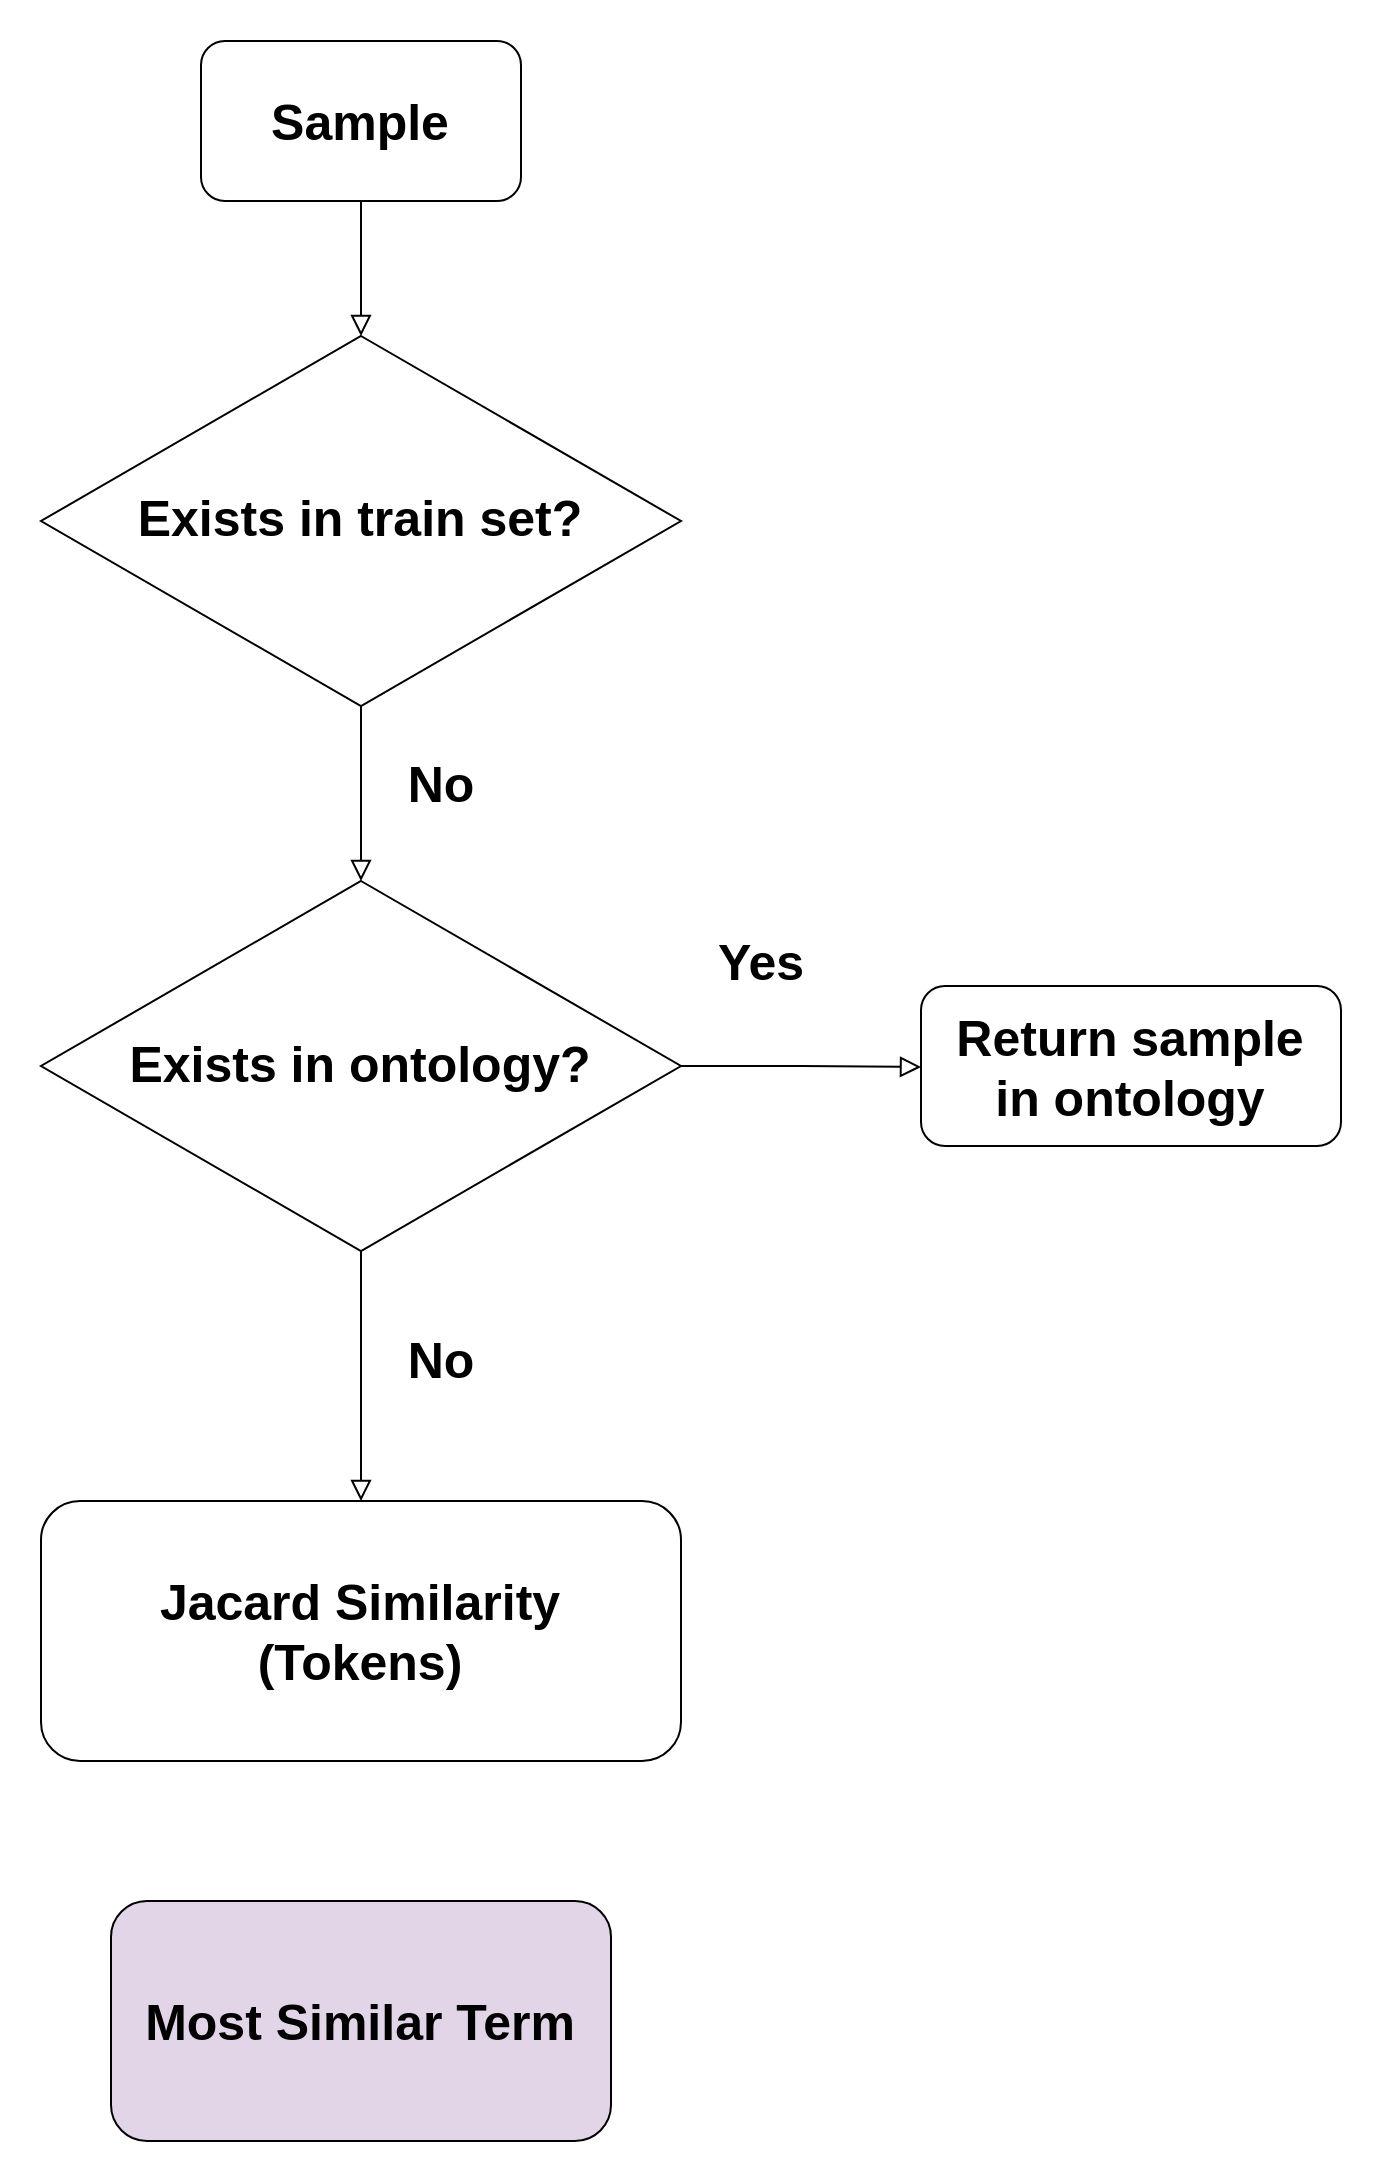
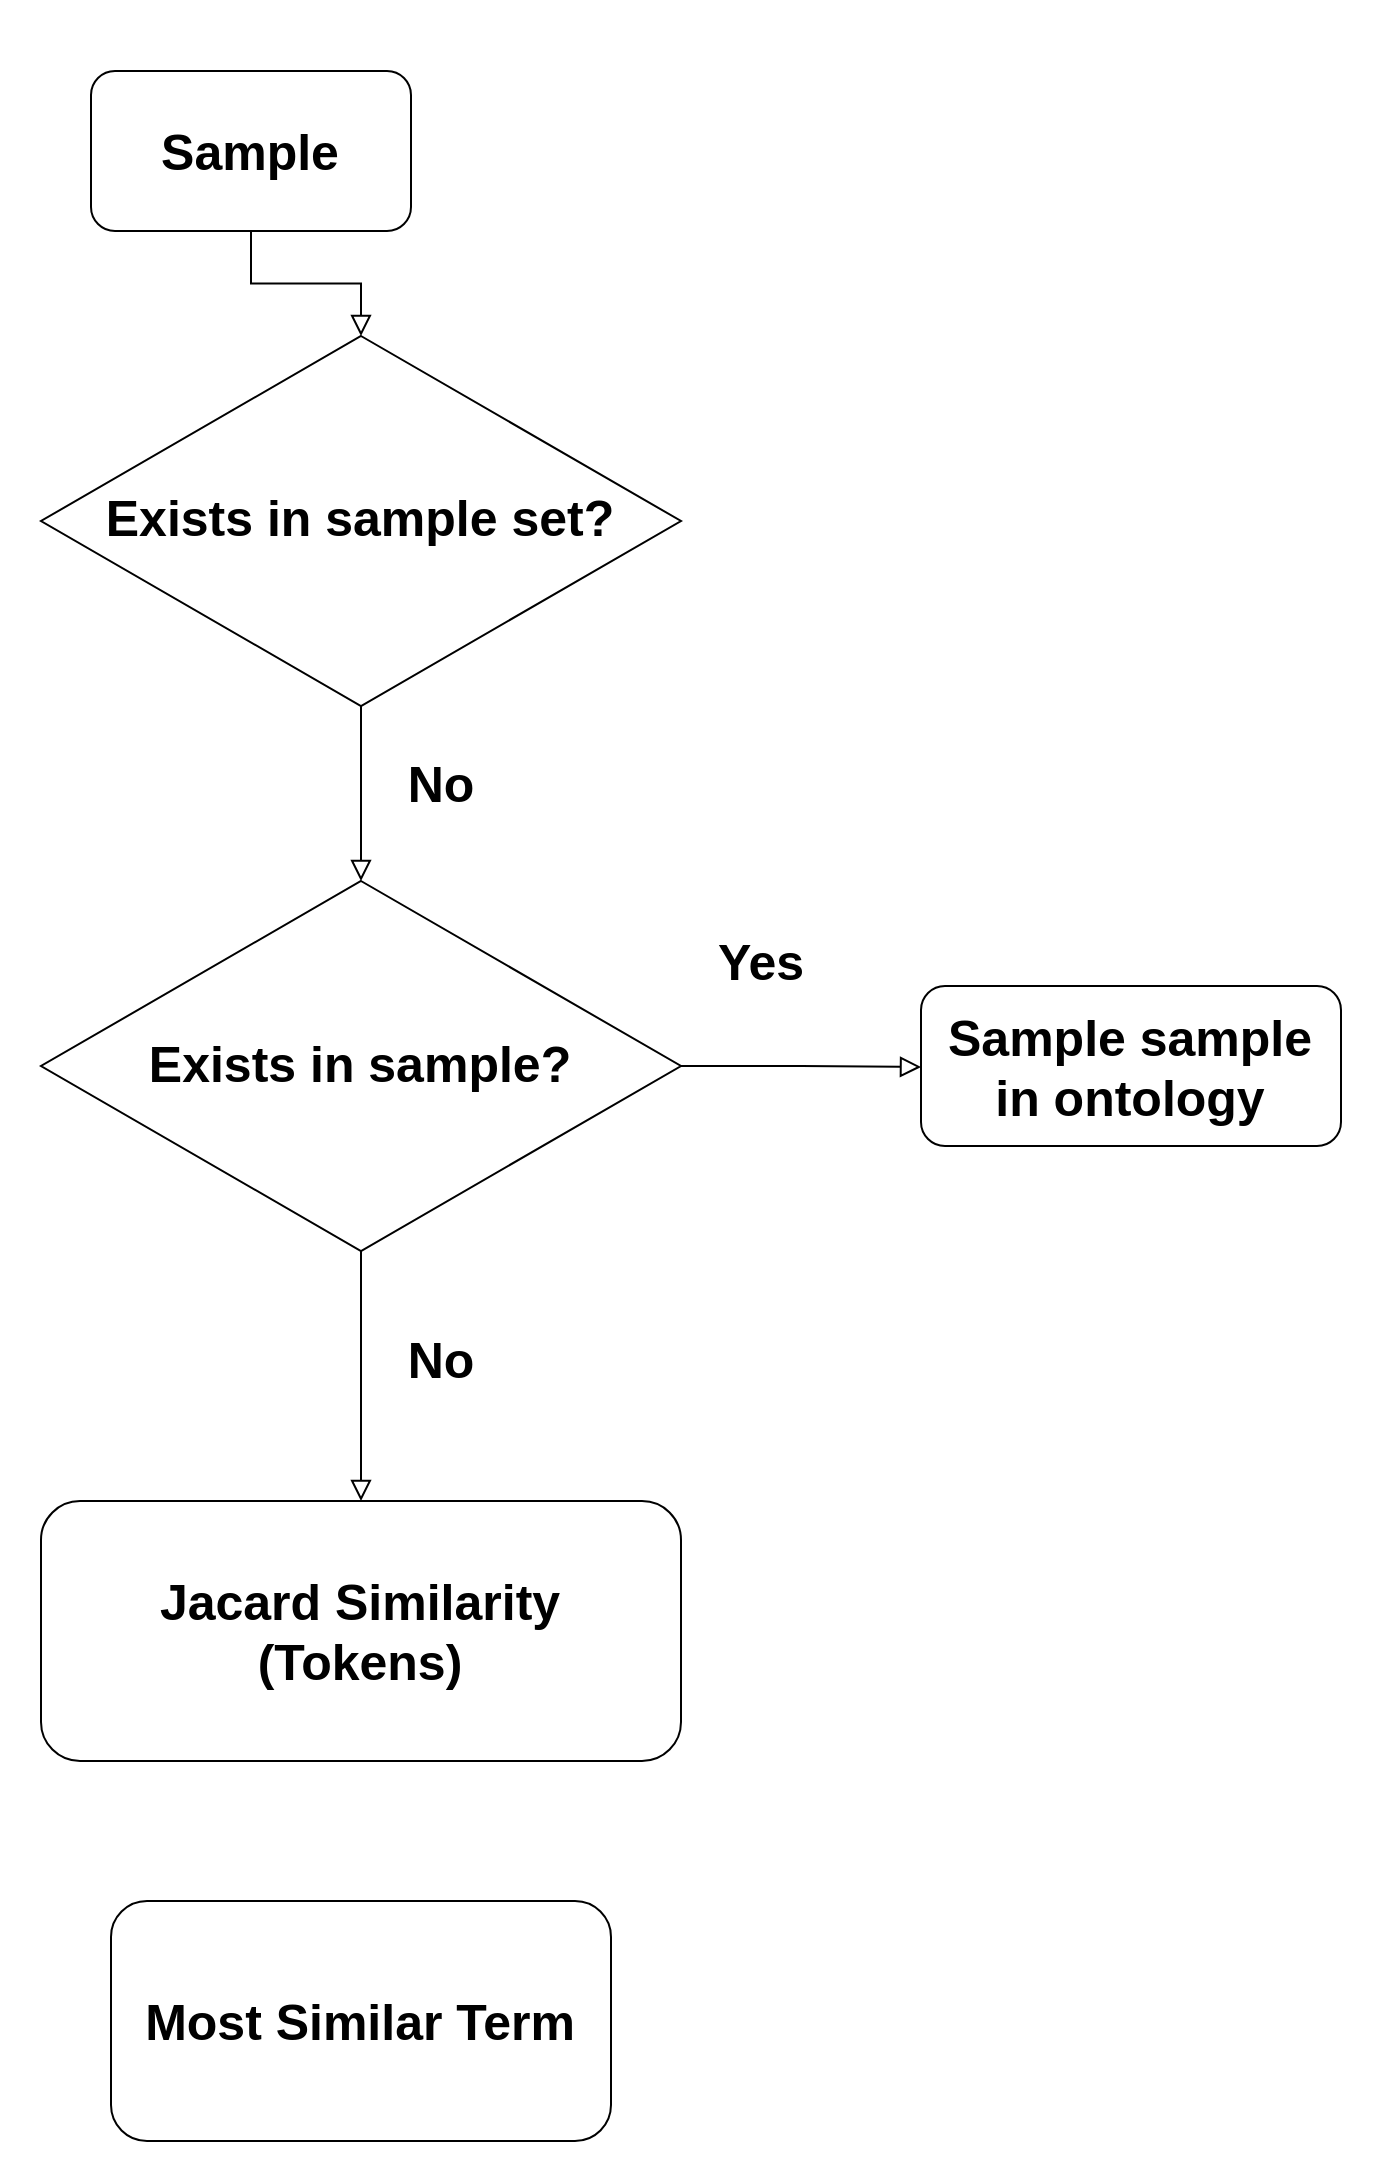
  <mxCell id="0" />
  <mxCell id="1" parent="0" />
  <mxCell id="2" value="" style="rounded=0;html=1;jettySize=auto;orthogonalLoop=1;fontSize=11;endArrow=block;endFill=0;endSize=8;strokeWidth=1;shadow=0;labelBackgroundColor=none;edgeStyle=orthogonalEdgeStyle;entryX=0.5;entryY=0;entryDx=0;entryDy=0;" parent="1" source="3" target="5" edge="1"><mxGeometry relative="1" as="geometry"><mxPoint x="140" y="150" as="targetPoint" /></mxGeometry></mxCell>
- <mxCell id="3" value="&lt;font style=&quot;font-size: 25px&quot;&gt;Sample&lt;/font&gt;" style="rounded=1;whiteSpace=wrap;html=1;fontSize=12;glass=0;strokeWidth=1;shadow=0;fontStyle=1" parent="1" vertex="1"><mxGeometry x="100" y="20" width="160" height="80" as="geometry" /></mxCell>
+ <mxCell id="3" value="&lt;font style=&quot;font-size: 25px&quot;&gt;Sample&lt;/font&gt;" style="rounded=1;whiteSpace=wrap;html=1;fontSize=12;glass=0;strokeWidth=1;shadow=0;fontStyle=1" parent="1" vertex="1"><mxGeometry x="45" y="35" width="160" height="80" as="geometry" /></mxCell>
  <mxCell id="4" value="No" style="rounded=0;html=1;jettySize=auto;orthogonalLoop=1;fontSize=25;endArrow=block;endFill=0;endSize=8;strokeWidth=1;shadow=0;labelBackgroundColor=none;edgeStyle=orthogonalEdgeStyle;fontStyle=1" parent="1" source="5" edge="1"><mxGeometry x="-0.143" y="40" relative="1" as="geometry"><mxPoint as="offset" /><mxPoint x="180" y="440" as="targetPoint" /></mxGeometry></mxCell>
- <mxCell id="5" value="&lt;font style=&quot;font-size: 25px&quot;&gt;&lt;b&gt;Exists in train set?&lt;/b&gt;&lt;/font&gt;" style="rhombus;whiteSpace=wrap;html=1;shadow=0;fontFamily=Helvetica;fontSize=12;align=center;strokeWidth=1;spacing=6;spacingTop=-4;" parent="1" vertex="1"><mxGeometry x="20" y="167.5" width="320" height="185" as="geometry" /></mxCell>
- <mxCell id="6" value="Most Similar Term" style="rounded=1;whiteSpace=wrap;html=1;fontSize=25;glass=0;strokeWidth=1;shadow=0;fontStyle=1;fillColor=#e1d5e7;" parent="1" vertex="1"><mxGeometry x="55" y="950" width="250" height="120" as="geometry" /></mxCell>
- <mxCell id="7" value="&lt;font style=&quot;font-size: 25px&quot;&gt;&lt;b&gt;Exists in ontology?&lt;/b&gt;&lt;/font&gt;" style="rhombus;whiteSpace=wrap;html=1;shadow=0;fontFamily=Helvetica;fontSize=12;align=center;strokeWidth=1;spacing=6;spacingTop=-4;" parent="1" vertex="1"><mxGeometry x="20" y="440" width="320" height="185" as="geometry" /></mxCell>
+ <mxCell id="5" value="&lt;font style=&quot;font-size: 25px&quot;&gt;&lt;b&gt;Exists in sample set?&lt;/b&gt;&lt;/font&gt;" style="rhombus;whiteSpace=wrap;html=1;shadow=0;fontFamily=Helvetica;fontSize=12;align=center;strokeWidth=1;spacing=6;spacingTop=-4;" parent="1" vertex="1"><mxGeometry x="20" y="167.5" width="320" height="185" as="geometry" /></mxCell>
+ <mxCell id="6" value="Most Similar Term" style="rounded=1;whiteSpace=wrap;html=1;fontSize=25;glass=0;strokeWidth=1;shadow=0;fontStyle=1" parent="1" vertex="1"><mxGeometry x="55" y="950" width="250" height="120" as="geometry" /></mxCell>
+ <mxCell id="7" value="&lt;font style=&quot;font-size: 25px&quot;&gt;&lt;b&gt;Exists in sample?&lt;/b&gt;&lt;/font&gt;" style="rhombus;whiteSpace=wrap;html=1;shadow=0;fontFamily=Helvetica;fontSize=12;align=center;strokeWidth=1;spacing=6;spacingTop=-4;" parent="1" vertex="1"><mxGeometry x="20" y="440" width="320" height="185" as="geometry" /></mxCell>
  <mxCell id="8" value="Yes" style="edgeStyle=orthogonalEdgeStyle;rounded=0;html=1;jettySize=auto;orthogonalLoop=1;fontSize=25;endArrow=block;endFill=0;endSize=8;strokeWidth=1;shadow=0;labelBackgroundColor=none;exitX=1;exitY=0.5;exitDx=0;exitDy=0;fontStyle=1" parent="1" source="7" edge="1"><mxGeometry x="-0.334" y="53" relative="1" as="geometry"><mxPoint as="offset" /><mxPoint x="500" y="472.5" as="sourcePoint" /><mxPoint x="460" y="533" as="targetPoint" /><Array as="points"><mxPoint x="400" y="533" /><mxPoint x="400" y="533" /></Array></mxGeometry></mxCell>
- <mxCell id="9" value="Return sample &lt;br&gt;in ontology" style="rounded=1;whiteSpace=wrap;html=1;fontSize=25;glass=0;strokeWidth=1;shadow=0;fontStyle=1" parent="1" vertex="1"><mxGeometry x="460" y="492.5" width="210" height="80" as="geometry" /></mxCell>
+ <mxCell id="9" value="Sample sample &lt;br&gt;in ontology" style="rounded=1;whiteSpace=wrap;html=1;fontSize=25;glass=0;strokeWidth=1;shadow=0;fontStyle=1" parent="1" vertex="1"><mxGeometry x="460" y="492.5" width="210" height="80" as="geometry" /></mxCell>
  <mxCell id="10" value="No" style="rounded=0;html=1;jettySize=auto;orthogonalLoop=1;fontSize=25;endArrow=block;endFill=0;endSize=8;strokeWidth=1;shadow=0;labelBackgroundColor=none;edgeStyle=orthogonalEdgeStyle;fontStyle=1;exitX=0.5;exitY=1;exitDx=0;exitDy=0;entryX=0.5;entryY=0;entryDx=0;entryDy=0;" parent="1" source="7" target="11" edge="1"><mxGeometry x="-0.143" y="40" relative="1" as="geometry"><mxPoint as="offset" /><mxPoint x="70" y="670" as="sourcePoint" /><mxPoint x="180" y="800" as="targetPoint" /><Array as="points" /></mxGeometry></mxCell>
  <mxCell id="11" value="Jacard Similarity&lt;br&gt;(Tokens)" style="rounded=1;whiteSpace=wrap;html=1;fontSize=25;fontStyle=1" parent="1" vertex="1"><mxGeometry x="20" y="750" width="320" height="130" as="geometry" /></mxCell>
